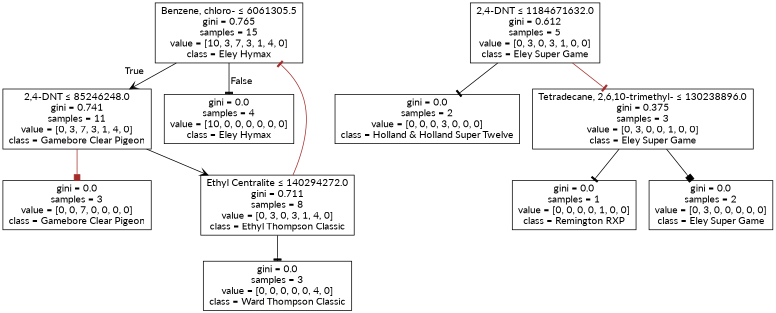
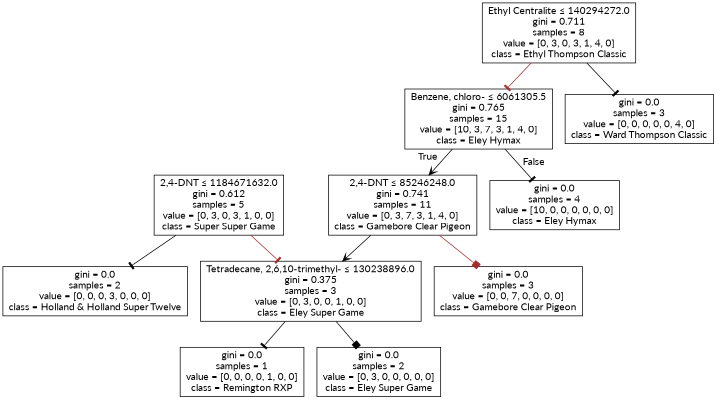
  digraph {
    fontname=Lato
    node [fontname=Lato shape=box]
    edge [arrowhead=tee color=black fontname=Lato]
    n1 [label=<Benzene, chloro- &le; 6061305.5<br/>gini = 0.765<br/>samples = 15<br/>value = [10, 3, 7, 3, 1, 4, 0]<br/>class = Eley Hymax>]
    n2 [label=<2,4-DNT &le; 85246248.0<br/>gini = 0.741<br/>samples = 11<br/>value = [0, 3, 7, 3, 1, 4, 0]<br/>class = Gamebore Clear Pigeon>]
    n3 [label=<gini = 0.0<br/>samples = 4<br/>value = [10, 0, 0, 0, 0, 0, 0]<br/>class = Eley Hymax>]
    n4 [label=<gini = 0.0<br/>samples = 3<br/>value = [0, 0, 7, 0, 0, 0, 0]<br/>class = Gamebore Clear Pigeon>]
    n5 [label=<Ethyl Centralite &le; 140294272.0<br/>gini = 0.711<br/>samples = 8<br/>value = [0, 3, 0, 3, 1, 4, 0]<br/>class = Ethyl Thompson Classic>]
    n6 [label=<gini = 0.0<br/>samples = 3<br/>value = [0, 0, 0, 0, 0, 4, 0]<br/>class = Ward Thompson Classic>]
-   n7 [label=<2,4-DNT &le; 1184671632.0<br/>gini = 0.612<br/>samples = 5<br/>value = [0, 3, 0, 3, 1, 0, 0]<br/>class = Eley Super Game>]
+   n7 [label=<2,4-DNT &le; 1184671632.0<br/>gini = 0.612<br/>samples = 5<br/>value = [0, 3, 0, 3, 1, 0, 0]<br/>class = Super Super Game>]
    n8 [label=<gini = 0.0<br/>samples = 2<br/>value = [0, 0, 0, 3, 0, 0, 0]<br/>class = Holland &amp; Holland Super Twelve>]
    n9 [label=<Tetradecane, 2,6,10-trimethyl- &le; 130238896.0<br/>gini = 0.375<br/>samples = 3<br/>value = [0, 3, 0, 0, 1, 0, 0]<br/>class = Eley Super Game>]
    n10 [label=<gini = 0.0<br/>samples = 1<br/>value = [0, 0, 0, 0, 1, 0, 0]<br/>class = Remington RXP>]
    n11 [label=<gini = 0.0<br/>samples = 2<br/>value = [0, 3, 0, 0, 0, 0, 0]<br/>class = Eley Super Game>]
    n1 -> n2 [arrowhead=vee headlabel=True labelangle=45 labeldistance=2.5]
    n1 -> n3 [headlabel=False labelangle=-45 labeldistance=2.5]
    n2 -> n4 [arrowhead=box color=brown]
-   n2 -> n5 [arrowhead=vee]
+   n2 -> n9 [arrowhead=vee]
    n5 -> n1 [color=brown]
    n5 -> n6
    n7 -> n8
    n7 -> n9 [color=brown]
    n9 -> n10
    n9 -> n11 [arrowhead=box]
  }
